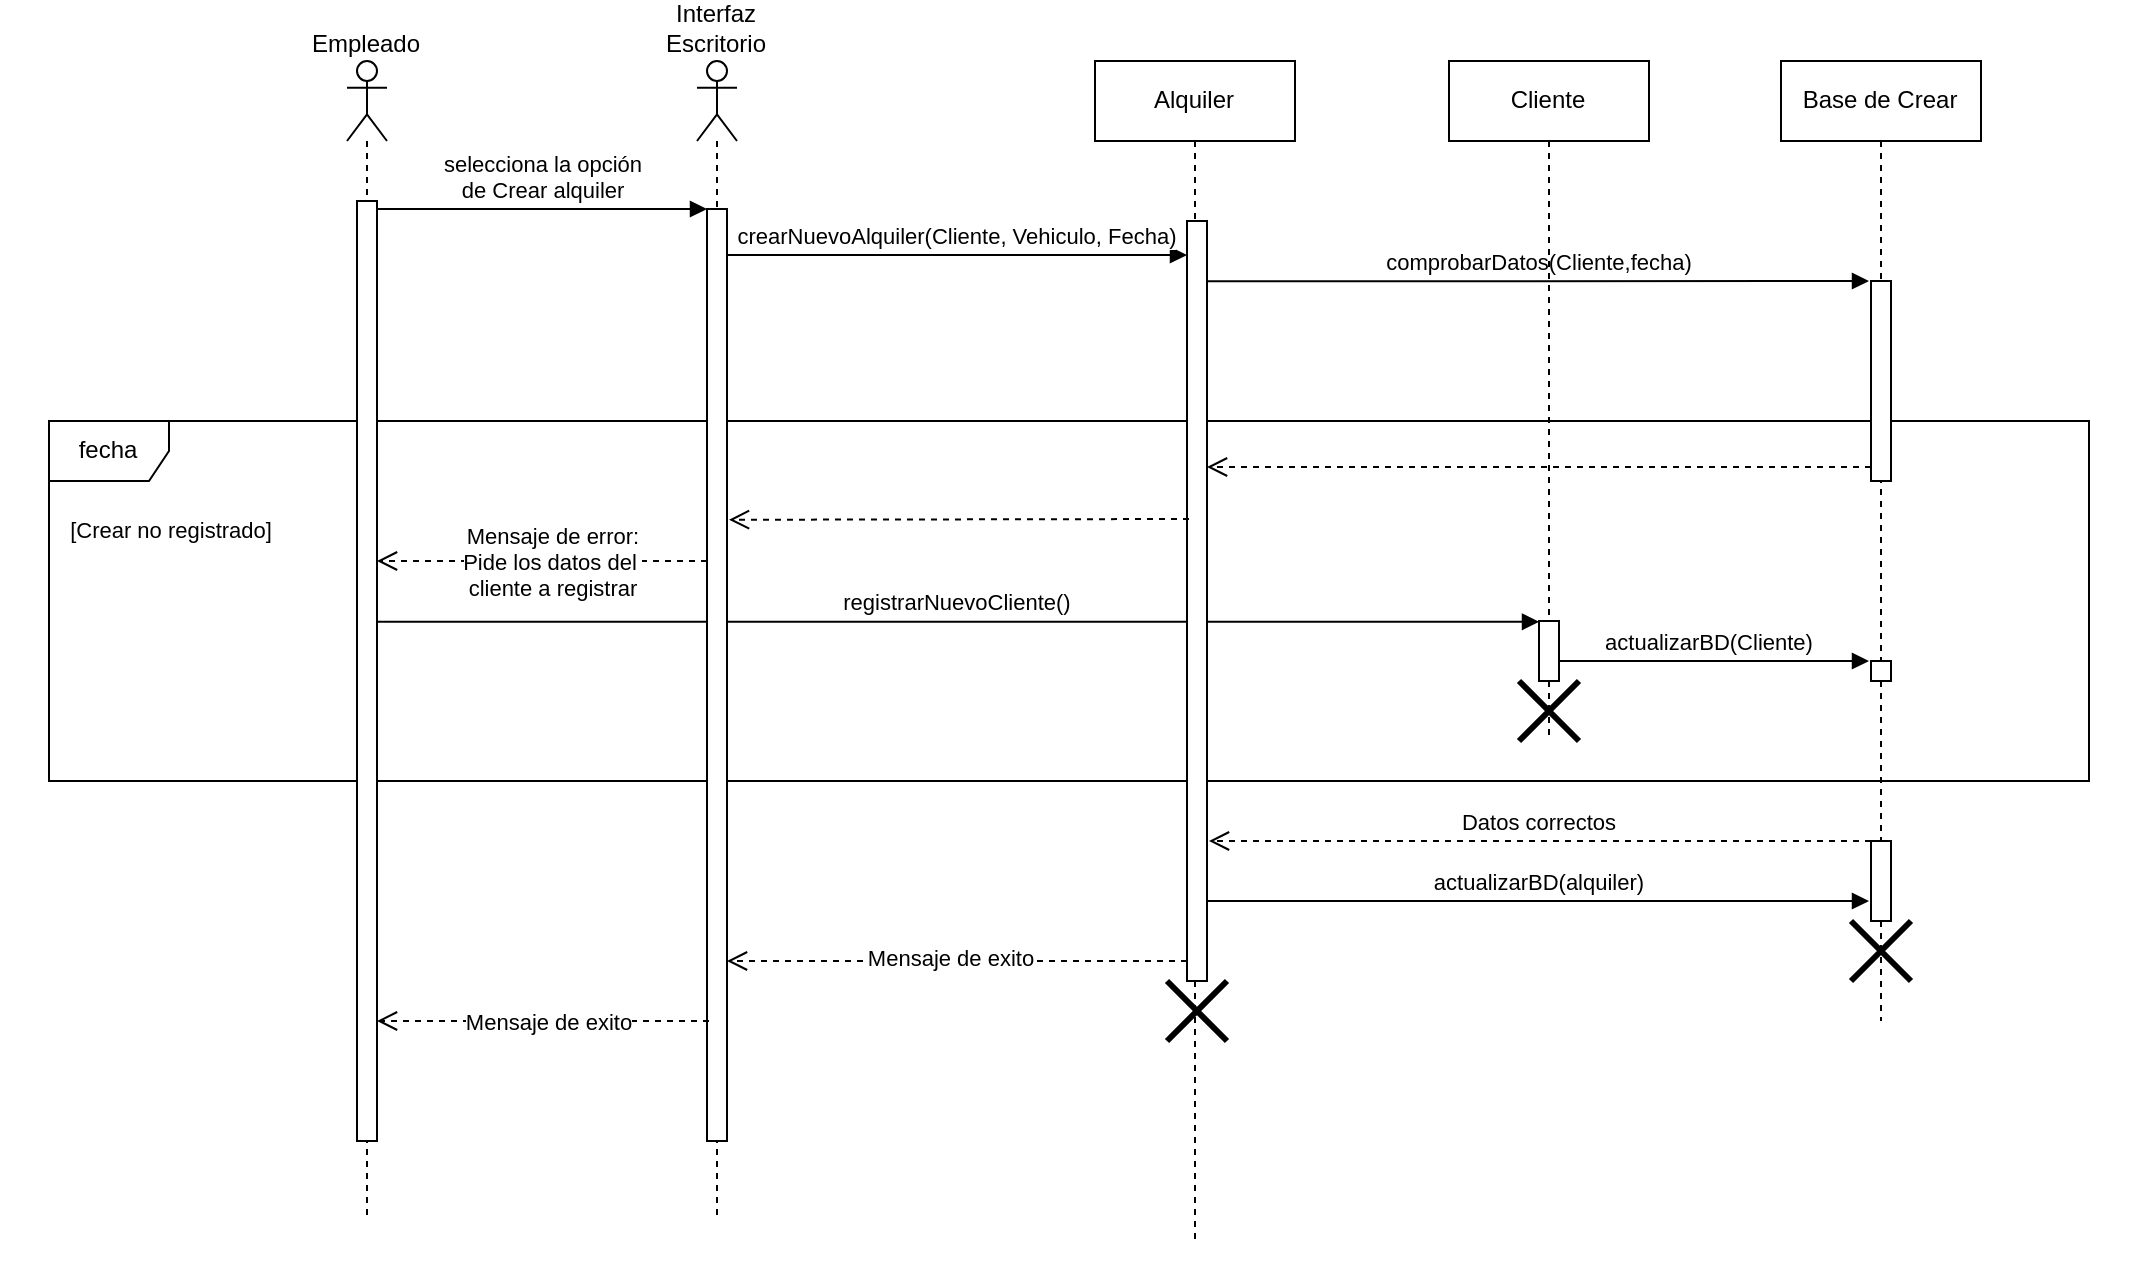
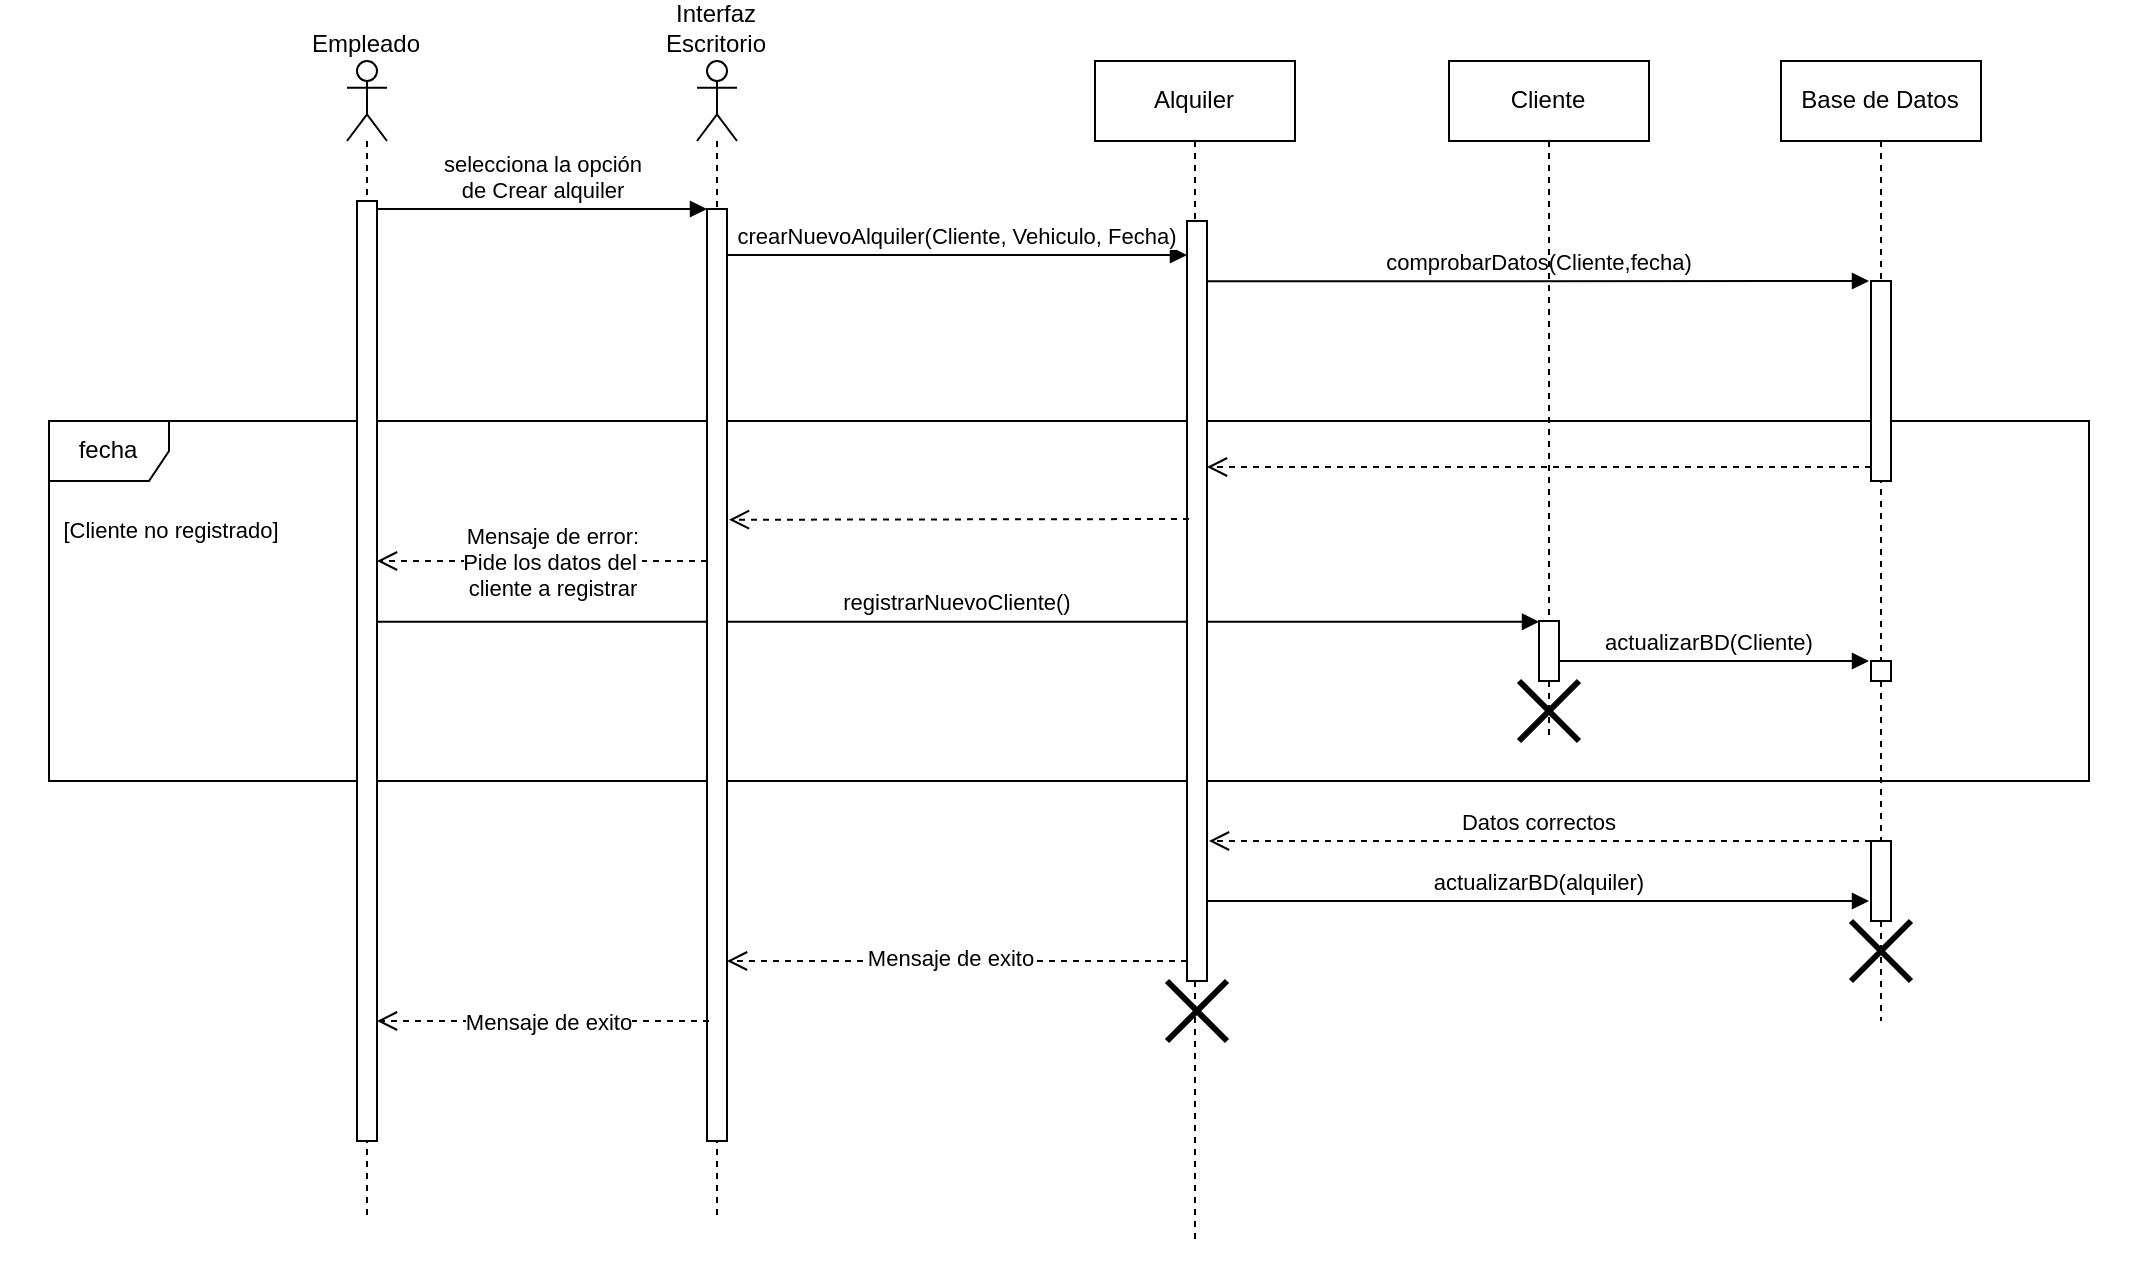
  <mxCell id="0" />
  <mxCell id="1" parent="0" />
  <mxCell id="2" value="registrarNuevoCliente()" style="html=1;verticalAlign=bottom;endArrow=block;curved=0;rounded=0;" edge="1" parent="1"><mxGeometry width="80" relative="1" as="geometry"><mxPoint x="187" y="300.41" as="sourcePoint" /><mxPoint x="769" y="300.41" as="targetPoint" /></mxGeometry></mxCell>
  <mxCell id="3" value="fecha" style="shape=umlFrame;whiteSpace=wrap;html=1;pointerEvents=0;" vertex="1" parent="1"><mxGeometry x="24" y="200" width="1020" height="180" as="geometry" /></mxCell>
  <mxCell id="4" value="crearNuevoAlquiler(Cliente, Vehiculo, Fecha&lt;span style=&quot;background-color: light-dark(#ffffff, var(--ge-dark-color, #121212)); color: light-dark(rgb(0, 0, 0), rgb(255, 255, 255));&quot;&gt;)&lt;/span&gt;" style="html=1;verticalAlign=bottom;endArrow=block;edgeStyle=elbowEdgeStyle;elbow=vertical;curved=0;rounded=0;" parent="1" edge="1"><mxGeometry relative="1" as="geometry"><mxPoint x="363" y="117" as="sourcePoint" /><Array as="points"><mxPoint x="424" y="117" /></Array><mxPoint x="593" y="117" as="targetPoint" /></mxGeometry></mxCell>
  <mxCell id="5" value="&lt;span style=&quot;background-color: rgb(255, 255, 255);&quot;&gt;comprobarDatos(Cliente,fecha)&lt;/span&gt;" style="html=1;verticalAlign=bottom;endArrow=block;curved=0;rounded=0;" edge="1" parent="1"><mxGeometry x="0.004" width="80" relative="1" as="geometry"><mxPoint x="603" y="130.18" as="sourcePoint" /><mxPoint x="934" y="130" as="targetPoint" /><mxPoint as="offset" /></mxGeometry></mxCell>
- <mxCell id="6" value="&lt;font style=&quot;font-size: 11px;&quot;&gt;[Crear no registrado]&lt;/font&gt;" style="text;html=1;align=center;verticalAlign=middle;resizable=0;points=[];autosize=1;strokeColor=none;fillColor=none;" vertex="1" parent="1"><mxGeometry x="20" y="240" width="130" height="30" as="geometry" /></mxCell>
+ <mxCell id="6" value="&lt;font style=&quot;font-size: 11px;&quot;&gt;[Cliente no registrado]&lt;/font&gt;" style="text;html=1;align=center;verticalAlign=middle;resizable=0;points=[];autosize=1;strokeColor=none;fillColor=none;" vertex="1" parent="1"><mxGeometry x="20" y="240" width="130" height="30" as="geometry" /></mxCell>
  <mxCell id="7" value="actualizarBD(Cliente)" style="html=1;verticalAlign=bottom;endArrow=block;curved=0;rounded=0;" edge="1" parent="1"><mxGeometry width="80" relative="1" as="geometry"><mxPoint x="773.5" y="320" as="sourcePoint" /><mxPoint x="934" y="320" as="targetPoint" /></mxGeometry></mxCell>
  <mxCell id="8" value="Alquiler" style="shape=umlLifeline;perimeter=lifelinePerimeter;whiteSpace=wrap;html=1;container=1;dropTarget=0;collapsible=0;recursiveResize=0;outlineConnect=0;portConstraint=eastwest;newEdgeStyle={&quot;edgeStyle&quot;:&quot;elbowEdgeStyle&quot;,&quot;elbow&quot;:&quot;vertical&quot;,&quot;curved&quot;:0,&quot;rounded&quot;:0};" parent="1" vertex="1"><mxGeometry x="547" y="20" width="100" height="590" as="geometry" /></mxCell>
  <mxCell id="9" value="" style="shape=umlDestroy;whiteSpace=wrap;html=1;strokeWidth=3;targetShapes=umlLifeline;" vertex="1" parent="8"><mxGeometry x="36" y="460" width="30" height="30" as="geometry" /></mxCell>
  <mxCell id="10" value="Interfaz Escritorio&lt;div&gt;&lt;br&gt;&lt;/div&gt;&lt;div&gt;&lt;br&gt;&lt;/div&gt;&lt;div&gt;&lt;br&gt;&lt;/div&gt;&lt;div&gt;&lt;br&gt;&lt;/div&gt;&lt;div&gt;&lt;br&gt;&lt;/div&gt;" style="shape=umlLifeline;perimeter=lifelinePerimeter;whiteSpace=wrap;html=1;container=1;dropTarget=0;collapsible=0;recursiveResize=0;outlineConnect=0;portConstraint=eastwest;newEdgeStyle={&quot;curved&quot;:0,&quot;rounded&quot;:0};participant=umlActor;" vertex="1" parent="1"><mxGeometry x="348" y="20" width="20" height="580" as="geometry" /></mxCell>
  <mxCell id="11" value="" style="html=1;points=[[0,0,0,0,5],[0,1,0,0,-5],[1,0,0,0,5],[1,1,0,0,-5]];perimeter=orthogonalPerimeter;outlineConnect=0;targetShapes=umlLifeline;portConstraint=eastwest;newEdgeStyle={&quot;curved&quot;:0,&quot;rounded&quot;:0};" vertex="1" parent="10"><mxGeometry x="5" y="74" width="10" height="466" as="geometry" /></mxCell>
  <mxCell id="12" value="" style="group" vertex="1" connectable="0" parent="1"><mxGeometry x="173" y="20" width="20" height="580" as="geometry" /></mxCell>
  <mxCell id="13" value="&lt;div&gt;Empleado&lt;/div&gt;&lt;div&gt;&lt;br&gt;&lt;/div&gt;&lt;div&gt;&lt;br&gt;&lt;/div&gt;&lt;div&gt;&lt;br&gt;&lt;/div&gt;&lt;div&gt;&lt;br&gt;&lt;/div&gt;" style="shape=umlLifeline;perimeter=lifelinePerimeter;whiteSpace=wrap;html=1;container=0;dropTarget=0;collapsible=0;recursiveResize=0;outlineConnect=0;portConstraint=eastwest;newEdgeStyle={&quot;curved&quot;:0,&quot;rounded&quot;:0};participant=umlActor;" vertex="1" parent="12"><mxGeometry width="20" height="580" as="geometry" /></mxCell>
  <mxCell id="14" value="" style="html=1;points=[];perimeter=orthogonalPerimeter;outlineConnect=0;targetShapes=umlLifeline;portConstraint=eastwest;newEdgeStyle={&quot;edgeStyle&quot;:&quot;elbowEdgeStyle&quot;,&quot;elbow&quot;:&quot;vertical&quot;,&quot;curved&quot;:0,&quot;rounded&quot;:0};" parent="12" vertex="1"><mxGeometry x="5" y="70" width="10" height="470" as="geometry" /></mxCell>
  <mxCell id="15" value="selecciona la opción&lt;div&gt;de Crear alquiler&lt;/div&gt;" style="html=1;verticalAlign=bottom;endArrow=block;curved=0;rounded=0;" edge="1" parent="1" target="11"><mxGeometry width="80" relative="1" as="geometry"><mxPoint x="188" y="94" as="sourcePoint" /><mxPoint x="273" y="94" as="targetPoint" /></mxGeometry></mxCell>
  <mxCell id="16" value="Cliente" style="shape=umlLifeline;perimeter=lifelinePerimeter;whiteSpace=wrap;html=1;container=1;dropTarget=0;collapsible=0;recursiveResize=0;outlineConnect=0;portConstraint=eastwest;newEdgeStyle={&quot;curved&quot;:0,&quot;rounded&quot;:0};" vertex="1" parent="1"><mxGeometry x="724" y="20" width="100" height="340" as="geometry" /></mxCell>
  <mxCell id="17" value="" style="html=1;points=[[0,0,0,0,5],[0,1,0,0,-5],[1,0,0,0,5],[1,1,0,0,-5]];perimeter=orthogonalPerimeter;outlineConnect=0;targetShapes=umlLifeline;portConstraint=eastwest;newEdgeStyle={&quot;curved&quot;:0,&quot;rounded&quot;:0};" vertex="1" parent="16"><mxGeometry x="45" y="280" width="10" height="30" as="geometry" /></mxCell>
  <mxCell id="18" value="" style="shape=umlDestroy;whiteSpace=wrap;html=1;strokeWidth=3;targetShapes=umlLifeline;" vertex="1" parent="16"><mxGeometry x="35" y="310" width="30" height="30" as="geometry" /></mxCell>
  <mxCell id="19" value="" style="html=1;verticalAlign=bottom;endArrow=open;dashed=1;endSize=8;curved=0;rounded=0;" edge="1" parent="1" target="20"><mxGeometry relative="1" as="geometry"><mxPoint x="935" y="223" as="sourcePoint" /><mxPoint x="363" y="223" as="targetPoint" /></mxGeometry></mxCell>
  <mxCell id="20" value="" style="html=1;points=[];perimeter=orthogonalPerimeter;outlineConnect=0;targetShapes=umlLifeline;portConstraint=eastwest;newEdgeStyle={&quot;edgeStyle&quot;:&quot;elbowEdgeStyle&quot;,&quot;elbow&quot;:&quot;vertical&quot;,&quot;curved&quot;:0,&quot;rounded&quot;:0};" parent="1" vertex="1"><mxGeometry x="593" y="100" width="10" height="380" as="geometry" /></mxCell>
  <mxCell id="21" value="" style="html=1;verticalAlign=bottom;endArrow=open;dashed=1;endSize=8;curved=0;rounded=0;" edge="1" parent="1"><mxGeometry relative="1" as="geometry"><mxPoint x="353" y="270" as="sourcePoint" /><mxPoint x="188" y="270" as="targetPoint" /></mxGeometry></mxCell>
  <mxCell id="22" value="&lt;div&gt;Mensaje de error:&lt;/div&gt;Pide los datos del&amp;nbsp;&lt;div&gt;cliente a registrar&lt;/div&gt;" style="edgeLabel;html=1;align=center;verticalAlign=middle;resizable=0;points=[];" vertex="1" connectable="0" parent="21"><mxGeometry x="-0.06" y="-1" relative="1" as="geometry"><mxPoint y="1" as="offset" /></mxGeometry></mxCell>
  <mxCell id="23" value="actualizarBD(alquiler)" style="html=1;verticalAlign=bottom;endArrow=block;curved=0;rounded=0;" edge="1" parent="1"><mxGeometry width="80" relative="1" as="geometry"><mxPoint x="603" y="440" as="sourcePoint" /><mxPoint x="934" y="440" as="targetPoint" /></mxGeometry></mxCell>
  <mxCell id="24" value="" style="html=1;verticalAlign=bottom;endArrow=open;dashed=1;endSize=8;curved=0;rounded=0;" edge="1" parent="1" target="11"><mxGeometry relative="1" as="geometry"><mxPoint x="593" y="470" as="sourcePoint" /><mxPoint x="513" y="470" as="targetPoint" /></mxGeometry></mxCell>
  <mxCell id="25" value="Mensaje de exito" style="edgeLabel;html=1;align=center;verticalAlign=middle;resizable=0;points=[];" vertex="1" connectable="0" parent="24"><mxGeometry x="0.036" y="-2" relative="1" as="geometry"><mxPoint as="offset" /></mxGeometry></mxCell>
  <mxCell id="26" value="Mensaje de exito" style="html=1;verticalAlign=bottom;endArrow=open;dashed=1;endSize=8;curved=0;rounded=0;" edge="1" parent="1"><mxGeometry x="-0.036" y="10" relative="1" as="geometry"><mxPoint x="354" y="500" as="sourcePoint" /><mxPoint x="188" y="500" as="targetPoint" /><mxPoint as="offset" /></mxGeometry></mxCell>
  <mxCell id="27" value="Datos correctos" style="html=1;verticalAlign=bottom;endArrow=open;dashed=1;endSize=8;curved=0;rounded=0;" edge="1" parent="1"><mxGeometry relative="1" as="geometry"><mxPoint x="935" y="410" as="sourcePoint" /><mxPoint x="604" y="410" as="targetPoint" /></mxGeometry></mxCell>
  <mxCell id="28" value="" style="group" vertex="1" connectable="0" parent="1"><mxGeometry x="890" y="20" width="100" height="480" as="geometry" /></mxCell>
- <mxCell id="29" value="Base de Crear" style="shape=umlLifeline;perimeter=lifelinePerimeter;whiteSpace=wrap;html=1;container=0;dropTarget=0;collapsible=0;recursiveResize=0;outlineConnect=0;portConstraint=eastwest;newEdgeStyle={&quot;edgeStyle&quot;:&quot;elbowEdgeStyle&quot;,&quot;elbow&quot;:&quot;vertical&quot;,&quot;curved&quot;:0,&quot;rounded&quot;:0};" vertex="1" parent="28"><mxGeometry width="100" height="480" as="geometry" /></mxCell>
+ <mxCell id="29" value="Base de Datos" style="shape=umlLifeline;perimeter=lifelinePerimeter;whiteSpace=wrap;html=1;container=0;dropTarget=0;collapsible=0;recursiveResize=0;outlineConnect=0;portConstraint=eastwest;newEdgeStyle={&quot;edgeStyle&quot;:&quot;elbowEdgeStyle&quot;,&quot;elbow&quot;:&quot;vertical&quot;,&quot;curved&quot;:0,&quot;rounded&quot;:0};" vertex="1" parent="28"><mxGeometry width="100" height="480" as="geometry" /></mxCell>
  <mxCell id="30" value="" style="shape=umlDestroy;whiteSpace=wrap;html=1;strokeWidth=3;targetShapes=umlLifeline;" vertex="1" parent="29"><mxGeometry x="35" y="430" width="30" height="30" as="geometry" /></mxCell>
  <mxCell id="31" value="" style="html=1;points=[];perimeter=orthogonalPerimeter;outlineConnect=0;targetShapes=umlLifeline;portConstraint=eastwest;newEdgeStyle={&quot;edgeStyle&quot;:&quot;elbowEdgeStyle&quot;,&quot;elbow&quot;:&quot;vertical&quot;,&quot;curved&quot;:0,&quot;rounded&quot;:0};" vertex="1" parent="28"><mxGeometry x="45" y="110" width="10" height="100" as="geometry" /></mxCell>
  <mxCell id="32" value="" style="html=1;points=[];perimeter=orthogonalPerimeter;outlineConnect=0;targetShapes=umlLifeline;portConstraint=eastwest;newEdgeStyle={&quot;edgeStyle&quot;:&quot;elbowEdgeStyle&quot;,&quot;elbow&quot;:&quot;vertical&quot;,&quot;curved&quot;:0,&quot;rounded&quot;:0};" vertex="1" parent="28"><mxGeometry x="45" y="300" width="10" height="10" as="geometry" /></mxCell>
  <mxCell id="33" value="" style="html=1;points=[];perimeter=orthogonalPerimeter;outlineConnect=0;targetShapes=umlLifeline;portConstraint=eastwest;newEdgeStyle={&quot;edgeStyle&quot;:&quot;elbowEdgeStyle&quot;,&quot;elbow&quot;:&quot;vertical&quot;,&quot;curved&quot;:0,&quot;rounded&quot;:0};" vertex="1" parent="28"><mxGeometry x="45" y="390" width="10" height="40" as="geometry" /></mxCell>
  <mxCell id="34" value="" style="html=1;verticalAlign=bottom;endArrow=open;dashed=1;endSize=8;curved=0;rounded=0;" edge="1" parent="1"><mxGeometry relative="1" as="geometry"><mxPoint x="594" y="249" as="sourcePoint" /><mxPoint x="364" y="249.38" as="targetPoint" /></mxGeometry></mxCell>
